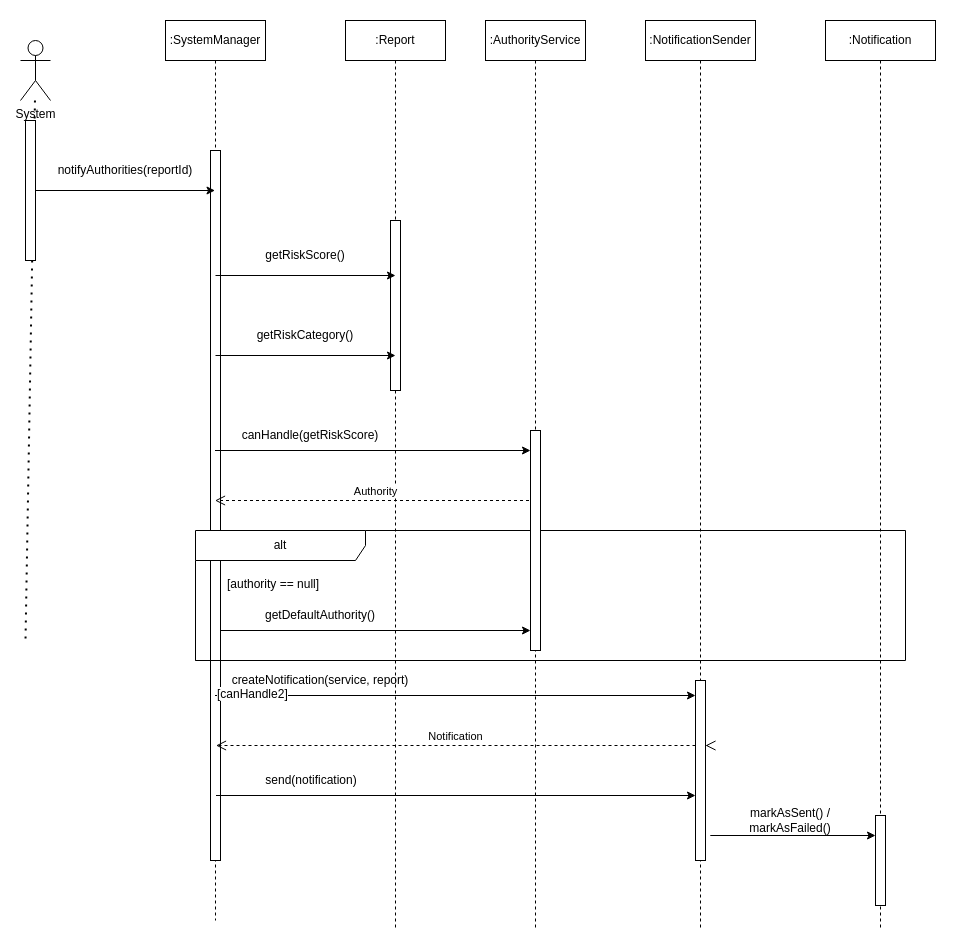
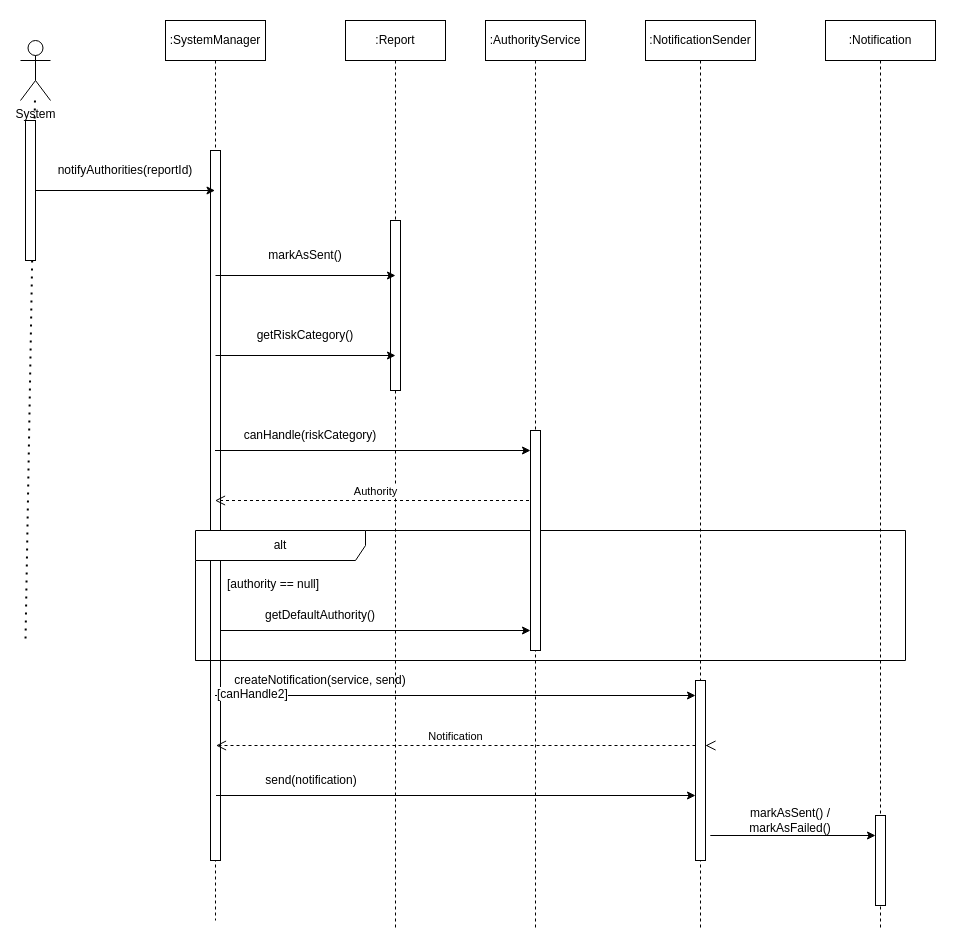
  <mxCell id="0" />
  <mxCell id="1" parent="0" />
  <mxCell id="2" value=":SystemManager" style="shape=umlLifeline;perimeter=lifelinePerimeter;whiteSpace=wrap;html=1;container=0;dropTarget=0;collapsible=0;recursiveResize=0;outlineConnect=0;portConstraint=eastwest;newEdgeStyle={&quot;edgeStyle&quot;:&quot;elbowEdgeStyle&quot;,&quot;elbow&quot;:&quot;vertical&quot;,&quot;curved&quot;:0,&quot;rounded&quot;:0};" parent="1" vertex="1"><mxGeometry x="165" y="20" width="100" height="900" as="geometry" /></mxCell>
  <mxCell id="3" value="" style="html=1;points=[];perimeter=orthogonalPerimeter;outlineConnect=0;targetShapes=umlLifeline;portConstraint=eastwest;newEdgeStyle={&quot;edgeStyle&quot;:&quot;elbowEdgeStyle&quot;,&quot;elbow&quot;:&quot;vertical&quot;,&quot;curved&quot;:0,&quot;rounded&quot;:0};" parent="2" vertex="1"><mxGeometry x="45" y="130" width="10" height="710" as="geometry" /></mxCell>
  <mxCell id="4" value=":Report" style="shape=umlLifeline;perimeter=lifelinePerimeter;whiteSpace=wrap;html=1;container=0;dropTarget=0;collapsible=0;recursiveResize=0;outlineConnect=0;portConstraint=eastwest;newEdgeStyle={&quot;edgeStyle&quot;:&quot;elbowEdgeStyle&quot;,&quot;elbow&quot;:&quot;vertical&quot;,&quot;curved&quot;:0,&quot;rounded&quot;:0};" parent="1" vertex="1"><mxGeometry x="345" y="20" width="100" height="910" as="geometry" /></mxCell>
  <mxCell id="5" value="" style="html=1;points=[];perimeter=orthogonalPerimeter;outlineConnect=0;targetShapes=umlLifeline;portConstraint=eastwest;newEdgeStyle={&quot;edgeStyle&quot;:&quot;elbowEdgeStyle&quot;,&quot;elbow&quot;:&quot;vertical&quot;,&quot;curved&quot;:0,&quot;rounded&quot;:0};" parent="4" vertex="1"><mxGeometry x="45" y="200" width="10" height="170" as="geometry" /></mxCell>
  <mxCell id="6" value="System" style="shape=umlActor;verticalLabelPosition=bottom;verticalAlign=top;html=1;outlineConnect=0;" vertex="1" parent="1"><mxGeometry x="20" y="40" width="30" height="60" as="geometry" /></mxCell>
  <mxCell id="7" value=":AuthorityService" style="shape=umlLifeline;perimeter=lifelinePerimeter;whiteSpace=wrap;html=1;container=0;dropTarget=0;collapsible=0;recursiveResize=0;outlineConnect=0;portConstraint=eastwest;newEdgeStyle={&quot;edgeStyle&quot;:&quot;elbowEdgeStyle&quot;,&quot;elbow&quot;:&quot;vertical&quot;,&quot;curved&quot;:0,&quot;rounded&quot;:0};" vertex="1" parent="1"><mxGeometry x="485" y="20" width="100" height="910" as="geometry" /></mxCell>
  <mxCell id="8" value=":NotificationSender" style="shape=umlLifeline;perimeter=lifelinePerimeter;whiteSpace=wrap;html=1;container=0;dropTarget=0;collapsible=0;recursiveResize=0;outlineConnect=0;portConstraint=eastwest;newEdgeStyle={&quot;edgeStyle&quot;:&quot;elbowEdgeStyle&quot;,&quot;elbow&quot;:&quot;vertical&quot;,&quot;curved&quot;:0,&quot;rounded&quot;:0};" vertex="1" parent="1"><mxGeometry x="645" y="20" width="110" height="910" as="geometry" /></mxCell>
  <mxCell id="9" value=":Notification" style="shape=umlLifeline;perimeter=lifelinePerimeter;whiteSpace=wrap;html=1;container=0;dropTarget=0;collapsible=0;recursiveResize=0;outlineConnect=0;portConstraint=eastwest;newEdgeStyle={&quot;edgeStyle&quot;:&quot;elbowEdgeStyle&quot;,&quot;elbow&quot;:&quot;vertical&quot;,&quot;curved&quot;:0,&quot;rounded&quot;:0};" vertex="1" parent="1"><mxGeometry x="825" y="20" width="110" height="910" as="geometry" /></mxCell>
  <mxCell id="10" value="" style="html=1;points=[];perimeter=orthogonalPerimeter;outlineConnect=0;targetShapes=umlLifeline;portConstraint=eastwest;newEdgeStyle={&quot;edgeStyle&quot;:&quot;elbowEdgeStyle&quot;,&quot;elbow&quot;:&quot;vertical&quot;,&quot;curved&quot;:0,&quot;rounded&quot;:0};" vertex="1" parent="9"><mxGeometry x="50" y="795" width="10" height="90" as="geometry" /></mxCell>
  <mxCell id="11" value="" style="endArrow=none;dashed=1;html=1;dashPattern=1 3;strokeWidth=2;rounded=0;" edge="1" parent="1" source="6"><mxGeometry width="50" height="50" relative="1" as="geometry"><mxPoint x="425" y="240" as="sourcePoint" /><mxPoint x="25" y="640" as="targetPoint" /></mxGeometry></mxCell>
  <mxCell id="12" value="" style="endArrow=classic;html=1;rounded=0;" edge="1" parent="1" target="2"><mxGeometry width="50" height="50" relative="1" as="geometry"><mxPoint x="35" y="190" as="sourcePoint" /><mxPoint x="475" y="240" as="targetPoint" /></mxGeometry></mxCell>
  <mxCell id="13" value="notifyAuthorities(reportId)" style="text;html=1;align=center;verticalAlign=middle;whiteSpace=wrap;rounded=0;" vertex="1" parent="1"><mxGeometry x="45" y="155" width="160" height="30" as="geometry" /></mxCell>
  <mxCell id="14" value="" style="html=1;points=[];perimeter=orthogonalPerimeter;outlineConnect=0;targetShapes=umlLifeline;portConstraint=eastwest;newEdgeStyle={&quot;edgeStyle&quot;:&quot;elbowEdgeStyle&quot;,&quot;elbow&quot;:&quot;vertical&quot;,&quot;curved&quot;:0,&quot;rounded&quot;:0};" vertex="1" parent="1"><mxGeometry x="25" y="120" width="10" height="140" as="geometry" /></mxCell>
  <mxCell id="15" value="" style="endArrow=classic;html=1;rounded=0;" edge="1" parent="1"><mxGeometry width="50" height="50" relative="1" as="geometry"><mxPoint x="215" y="275" as="sourcePoint" /><mxPoint x="395" y="275" as="targetPoint" /></mxGeometry></mxCell>
- <mxCell id="16" value="getRiskScore()" style="text;html=1;align=center;verticalAlign=middle;whiteSpace=wrap;rounded=0;" vertex="1" parent="1"><mxGeometry x="225" y="240" width="160" height="30" as="geometry" /></mxCell>
+ <mxCell id="16" value="markAsSent()" style="text;html=1;align=center;verticalAlign=middle;whiteSpace=wrap;rounded=0;" vertex="1" parent="1"><mxGeometry x="225" y="240" width="160" height="30" as="geometry" /></mxCell>
  <mxCell id="17" value="" style="endArrow=classic;html=1;rounded=0;" edge="1" parent="1"><mxGeometry width="50" height="50" relative="1" as="geometry"><mxPoint x="215" y="355" as="sourcePoint" /><mxPoint x="395" y="355" as="targetPoint" /></mxGeometry></mxCell>
  <mxCell id="18" value="getRiskCategory()" style="text;html=1;align=center;verticalAlign=middle;whiteSpace=wrap;rounded=0;" vertex="1" parent="1"><mxGeometry x="225" y="320" width="160" height="30" as="geometry" /></mxCell>
  <mxCell id="19" value="" style="endArrow=classic;html=1;rounded=0;" edge="1" parent="1" target="33"><mxGeometry width="50" height="50" relative="1" as="geometry"><mxPoint x="214.5" y="450" as="sourcePoint" /><mxPoint x="515" y="450" as="targetPoint" /></mxGeometry></mxCell>
- <mxCell id="20" value="canHandle(getRiskScore)" style="text;html=1;align=center;verticalAlign=middle;whiteSpace=wrap;rounded=0;" vertex="1" parent="1"><mxGeometry x="235" y="420" width="150" height="30" as="geometry" /></mxCell>
+ <mxCell id="20" value="canHandle(riskCategory)" style="text;html=1;align=center;verticalAlign=middle;whiteSpace=wrap;rounded=0;" vertex="1" parent="1"><mxGeometry x="235" y="420" width="150" height="30" as="geometry" /></mxCell>
  <mxCell id="21" value="" style="endArrow=classic;html=1;rounded=0;" edge="1" parent="1" target="36"><mxGeometry width="50" height="50" relative="1" as="geometry"><mxPoint x="214.5" y="695" as="sourcePoint" /><mxPoint x="665" y="695" as="targetPoint" /></mxGeometry></mxCell>
- <mxCell id="22" value="createNotification(service, report)" style="text;html=1;align=center;verticalAlign=middle;whiteSpace=wrap;rounded=0;" vertex="1" parent="1"><mxGeometry x="225" y="665" width="190" height="30" as="geometry" /></mxCell>
+ <mxCell id="22" value="createNotification(service, send)" style="text;html=1;align=center;verticalAlign=middle;whiteSpace=wrap;rounded=0;" vertex="1" parent="1"><mxGeometry x="225" y="665" width="190" height="30" as="geometry" /></mxCell>
  <mxCell id="23" value="Authority" style="html=1;verticalAlign=bottom;endArrow=open;dashed=1;endSize=8;curved=0;rounded=0;" edge="1" parent="1"><mxGeometry relative="1" as="geometry"><mxPoint x="534.5" y="500" as="sourcePoint" /><mxPoint x="214.5" y="500" as="targetPoint" /></mxGeometry></mxCell>
  <mxCell id="24" value="Notification" style="html=1;verticalAlign=bottom;endArrow=open;dashed=1;endSize=8;curved=0;rounded=0;" edge="1" parent="1" source="36"><mxGeometry relative="1" as="geometry"><mxPoint x="706" y="745" as="sourcePoint" /><mxPoint x="215.5" y="745" as="targetPoint" /></mxGeometry></mxCell>
  <mxCell id="25" value="" style="endArrow=classic;html=1;rounded=0;" edge="1" parent="1" target="36"><mxGeometry width="50" height="50" relative="1" as="geometry"><mxPoint x="215.5" y="795" as="sourcePoint" /><mxPoint x="665" y="795" as="targetPoint" /></mxGeometry></mxCell>
  <mxCell id="26" value="send(notification)" style="text;html=1;align=center;verticalAlign=middle;whiteSpace=wrap;rounded=0;" vertex="1" parent="1"><mxGeometry x="215.5" y="765" width="190" height="30" as="geometry" /></mxCell>
  <mxCell id="27" value="" style="endArrow=classic;html=1;rounded=0;exitX=0.48;exitY=0.714;exitDx=0;exitDy=0;exitPerimeter=0;" edge="1" parent="1" target="10"><mxGeometry width="50" height="50" relative="1" as="geometry"><mxPoint x="709.8" y="835" as="sourcePoint" /><mxPoint x="845" y="835" as="targetPoint" /></mxGeometry></mxCell>
  <mxCell id="28" value="markAsSent() / markAsFailed()" style="text;html=1;align=center;verticalAlign=middle;whiteSpace=wrap;rounded=0;" vertex="1" parent="1"><mxGeometry x="735" y="805" width="110" height="30" as="geometry" /></mxCell>
  <mxCell id="29" value="alt" style="shape=umlFrame;whiteSpace=wrap;html=1;pointerEvents=0;recursiveResize=0;container=1;collapsible=0;width=170;" vertex="1" parent="1"><mxGeometry x="195" y="530" width="710" height="130" as="geometry" /></mxCell>
  <mxCell id="30" value="[authority == null]" style="text;html=1;" vertex="1" parent="29"><mxGeometry width="100" height="20" relative="1" as="geometry"><mxPoint x="30" y="40" as="offset" /></mxGeometry></mxCell>
  <mxCell id="31" value="[canHandle2]" style="line;strokeWidth=1;dashed=1;labelPosition=center;verticalLabelPosition=bottom;align=left;verticalAlign=top;spacingLeft=20;spacingTop=15;html=1;whiteSpace=wrap;" vertex="1" parent="29"><mxGeometry y="125" width="290" height="10" as="geometry" /></mxCell>
  <mxCell id="32" value="" style="endArrow=classic;html=1;rounded=0;" edge="1" parent="29"><mxGeometry width="50" height="50" relative="1" as="geometry"><mxPoint x="25" y="100.0" as="sourcePoint" /><mxPoint x="335" y="100.0" as="targetPoint" /></mxGeometry></mxCell>
  <mxCell id="33" value="" style="html=1;points=[];perimeter=orthogonalPerimeter;outlineConnect=0;targetShapes=umlLifeline;portConstraint=eastwest;newEdgeStyle={&quot;edgeStyle&quot;:&quot;elbowEdgeStyle&quot;,&quot;elbow&quot;:&quot;vertical&quot;,&quot;curved&quot;:0,&quot;rounded&quot;:0};" vertex="1" parent="29"><mxGeometry x="335" y="-100" width="10" height="220" as="geometry" /></mxCell>
  <mxCell id="34" value="getDefaultAuthority()" style="text;html=1;align=center;verticalAlign=middle;whiteSpace=wrap;rounded=0;" vertex="1" parent="29"><mxGeometry x="50" y="70" width="150" height="30" as="geometry" /></mxCell>
  <mxCell id="35" value="" style="html=1;verticalAlign=bottom;endArrow=open;dashed=1;endSize=8;curved=0;rounded=0;" edge="1" parent="1" target="36"><mxGeometry relative="1" as="geometry"><mxPoint x="706" y="745" as="sourcePoint" /><mxPoint x="215.5" y="745" as="targetPoint" /></mxGeometry></mxCell>
  <mxCell id="36" value="" style="html=1;points=[];perimeter=orthogonalPerimeter;outlineConnect=0;targetShapes=umlLifeline;portConstraint=eastwest;newEdgeStyle={&quot;edgeStyle&quot;:&quot;elbowEdgeStyle&quot;,&quot;elbow&quot;:&quot;vertical&quot;,&quot;curved&quot;:0,&quot;rounded&quot;:0};" vertex="1" parent="1"><mxGeometry x="695" y="680" width="10" height="180" as="geometry" /></mxCell>
